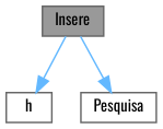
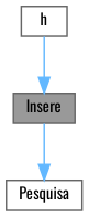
  digraph {
    fontname=Oswald
    rankdir=TB
    node [color=grey40 fillcolor=white fontname=Oswald fontsize=10 shape=box style=filled]
    edge [color=steelblue1 fontname=Oswald fontsize=10 labelfontname=Helvetica labelfontsize=10 style=solid]
    n1 [color=gray40 fillcolor=grey60 fontcolor=black height=0.2 label=Insere width=0.4]
    n2 [height=0.2 label=h width=0.4]
    n3 [height=0.2 label=Pesquisa width=0.4]
-   n1 -> n2
+   n2 -> n1
    n1 -> n3
  }
